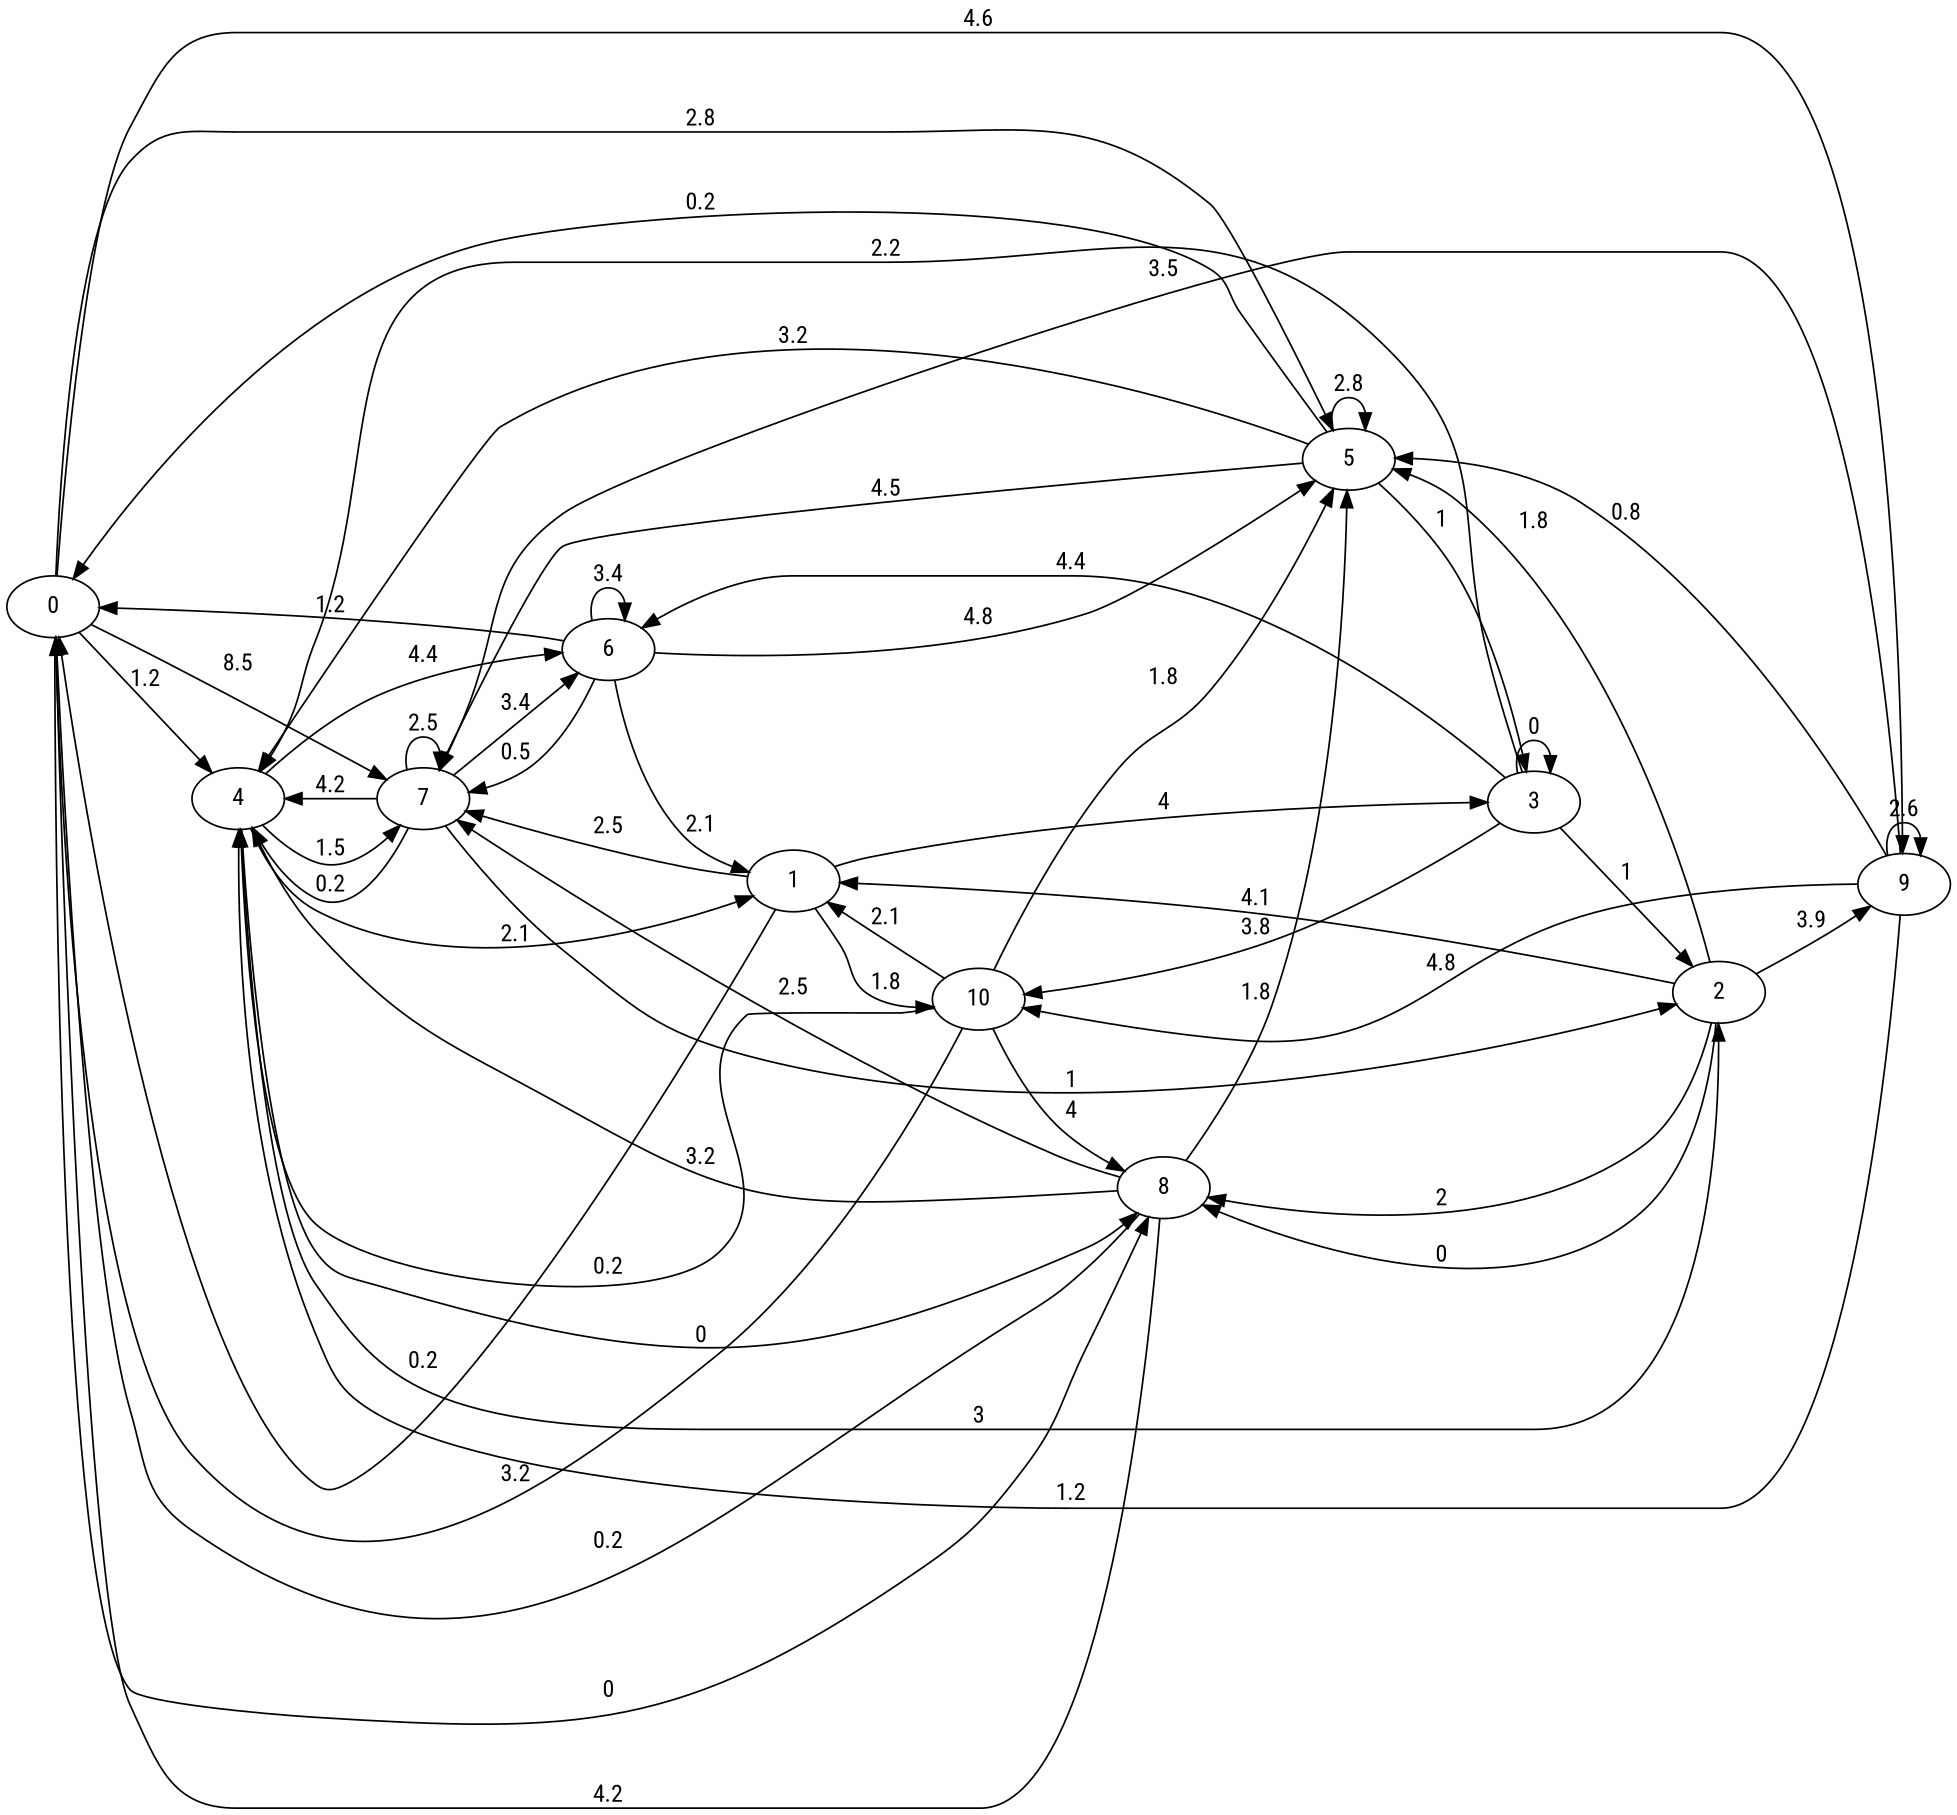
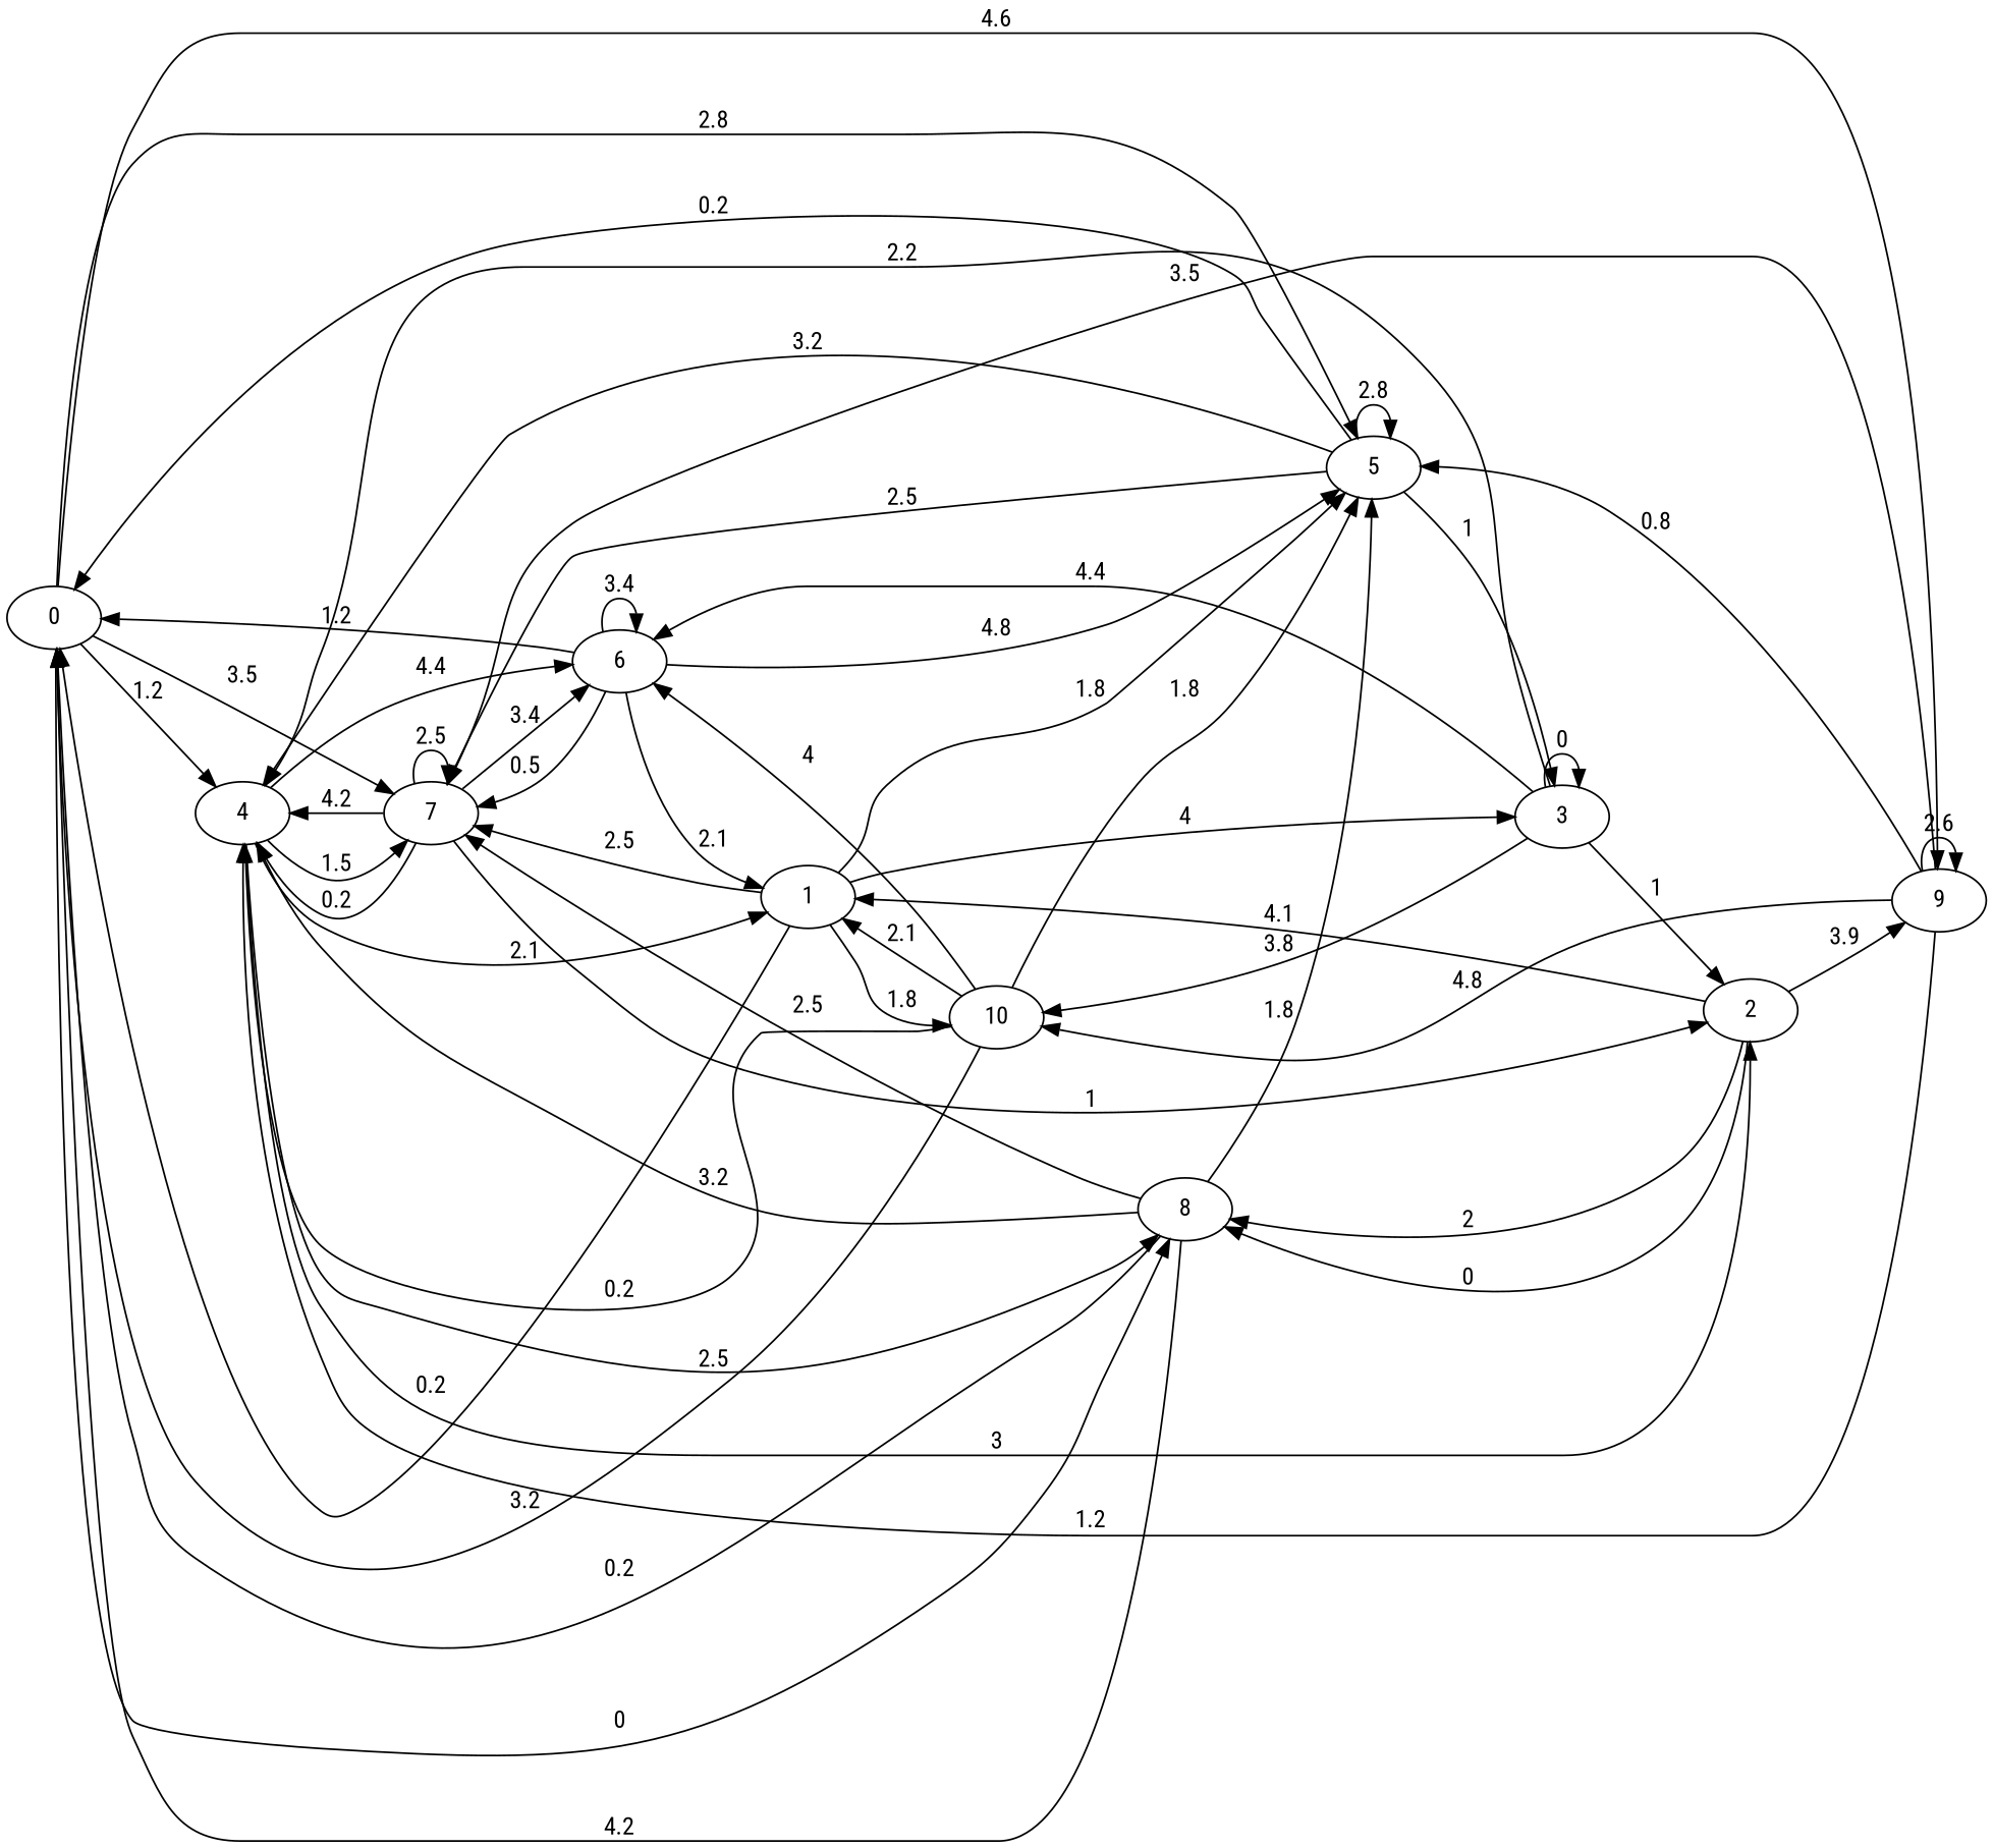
  digraph {
    fontname="Roboto Condensed"
    rankdir=LR
    node [fontname="Roboto Condensed"]
    edge [fontname="Roboto Condensed" weight=0.2]
    0
    4
    5
    7
    8
    9
    1
    2
    6
    3
    10
    0 -> 4 [label=1.2 weight=1.2]
    0 -> 5 [label=2.8 weight=2.8]
-   0 -> 7 [label=8.5 weight=3.5]
+   0 -> 7 [label=3.5 weight=3.5]
    0 -> 8 [label=0 weight=0]
    0 -> 9 [label=4.6 weight=4.6]
    4 -> 7 [label=1.5 weight=1.5]
-   4 -> 8 [label=0 weight=0]
+   4 -> 8 [label=2.5 weight=0]
    4 -> 1 [label=2.1 weight=2.1]
    4 -> 2 [label=3 weight=3]
    4 -> 6 [label=4.4 weight=4.4]
    5 -> 0 [label=0.2]
    5 -> 4 [label=3.2 weight=3.2]
    5 -> 5 [label=2.8 weight=2.8]
-   5 -> 7 [label=4.5 weight=4.5]
+   5 -> 7 [label=2.5 weight=4.5]
    5 -> 3 [label=1 weight=1]
    7 -> 4 [label=0.2]
    7 -> 4 [label=4.2 weight=4.2]
    7 -> 7 [label=2.5 weight=2.5]
    7 -> 2 [label=1 weight=1]
    7 -> 6 [label=3.4 weight=3.4]
    8 -> 0 [label=0.2]
    8 -> 0 [label=4.2 weight=4.2]
    8 -> 4 [label=3.2 weight=3.2]
    8 -> 5 [label=1.8 weight=1.8]
    8 -> 7 [label=2.5 weight=2.5]
    9 -> 4 [label=1.2 weight=1.2]
    9 -> 5 [label=0.8 weight=0.8]
    9 -> 7 [label=3.5 weight=3.5]
    9 -> 9 [label=2.6 weight=2.6]
    9 -> 10 [label=4.8 weight=4.8]
    1 -> 0 [label=0.2]
    1 -> 7 [label=2.5 weight=2.5]
    1 -> 3 [label=4 weight=4]
    1 -> 10 [label=1.8 weight=1.8]
-   2 -> 5 [label=1.8 weight=1.8]
+   1 -> 5 [label=1.8 weight=1.8]
    2 -> 8 [label=0 weight=0]
    2 -> 8 [label=2 weight=2]
    2 -> 9 [label=3.9 weight=3.6]
    2 -> 1 [label=4.1 weight=4.1]
    6 -> 0 [label=1.2 weight=1.2]
    6 -> 5 [label=4.8 weight=4.8]
    6 -> 7 [label=0.5 weight=0.5]
    6 -> 1 [label=2.1 weight=2.1]
    6 -> 6 [label=3.4 weight=3.4]
    3 -> 4 [label=2.2 weight=2.2]
    3 -> 2 [label=1 weight=1]
    3 -> 6 [label=4.4 weight=4.4]
    3 -> 3 [label=0 weight=0]
    3 -> 10 [label=3.8 weight=3.8]
    10 -> 0 [label=3.2 weight=3.2]
    10 -> 4 [label=0.2]
    10 -> 5 [label=1.8 weight=1.8]
-   10 -> 8 [label=4 weight=4]
+   10 -> 6 [label=4 weight=4]
    10 -> 1 [label=2.1 weight=2.1]
  }
